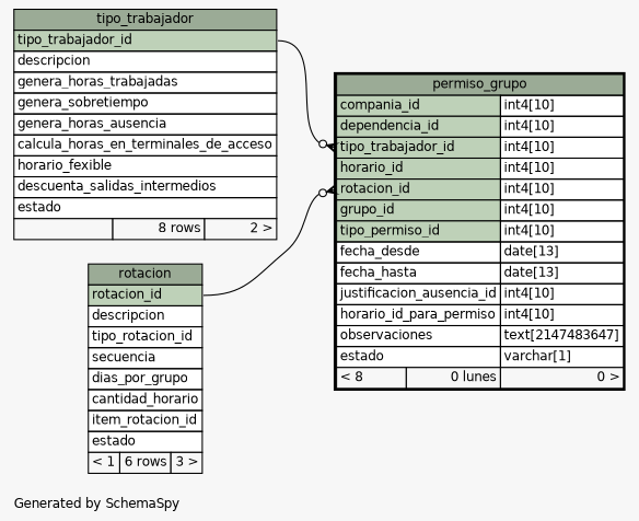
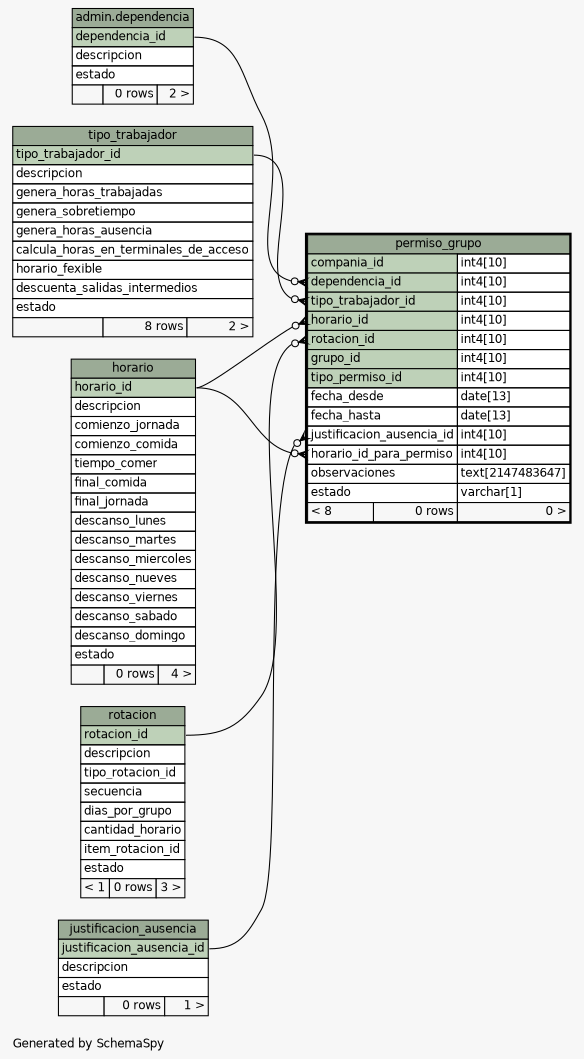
  digraph {
    bgcolor="#f7f7f7"
    fontname=Helvetica
    fontsize=11
    label="\nGenerated by SchemaSpy"
    labeljust=l
    nodesep=0.18
    rankdir=RL
    ranksep=0.46
    node [fontname=Helvetica fontsize=11 shape=plaintext]
    edge [arrowhead=none arrowsize=0.8 arrowtail=crowodot dir=back headport="horario_id:e"]
-   n1 [label=<     <TABLE BORDER="2" CELLBORDER="1" CELLSPACING="0" BGCOLOR="#ffffff">       <TR><TD COLSPAN="3" BGCOLOR="#9bab96" ALIGN="CENTER">permiso_grupo</TD></TR>       <TR><TD PORT="compania_id" COLSPAN="2" BGCOLOR="#bed1b8" ALIGN="LEFT">compania_id</TD><TD PORT="compania_id.type" ALIGN="LEFT">int4[10]</TD></TR>       <TR><TD PORT="dependencia_id" COLSPAN="2" BGCOLOR="#bed1b8" ALIGN="LEFT">dependencia_id</TD><TD PORT="dependencia_id.type" ALIGN="LEFT">int4[10]</TD></TR>       <TR><TD PORT="tipo_trabajador_id" COLSPAN="2" BGCOLOR="#bed1b8" ALIGN="LEFT">tipo_trabajador_id</TD><TD PORT="tipo_trabajador_id.type" ALIGN="LEFT">int4[10]</TD></TR>       <TR><TD PORT="horario_id" COLSPAN="2" BGCOLOR="#bed1b8" ALIGN="LEFT">horario_id</TD><TD PORT="horario_id.type" ALIGN="LEFT">int4[10]</TD></TR>       <TR><TD PORT="rotacion_id" COLSPAN="2" BGCOLOR="#bed1b8" ALIGN="LEFT">rotacion_id</TD><TD PORT="rotacion_id.type" ALIGN="LEFT">int4[10]</TD></TR>       <TR><TD PORT="grupo_id" COLSPAN="2" BGCOLOR="#bed1b8" ALIGN="LEFT">grupo_id</TD><TD PORT="grupo_id.type" ALIGN="LEFT">int4[10]</TD></TR>       <TR><TD PORT="tipo_permiso_id" COLSPAN="2" BGCOLOR="#bed1b8" ALIGN="LEFT">tipo_permiso_id</TD><TD PORT="tipo_permiso_id.type" ALIGN="LEFT">int4[10]</TD></TR>       <TR><TD PORT="fecha_desde" COLSPAN="2" ALIGN="LEFT">fecha_desde</TD><TD PORT="fecha_desde.type" ALIGN="LEFT">date[13]</TD></TR>       <TR><TD PORT="fecha_hasta" COLSPAN="2" ALIGN="LEFT">fecha_hasta</TD><TD PORT="fecha_hasta.type" ALIGN="LEFT">date[13]</TD></TR>       <TR><TD PORT="justificacion_ausencia_id" COLSPAN="2" ALIGN="LEFT">justificacion_ausencia_id</TD><TD PORT="justificacion_ausencia_id.type" ALIGN="LEFT">int4[10]</TD></TR>       <TR><TD PORT="horario_id_para_permiso" COLSPAN="2" ALIGN="LEFT">horario_id_para_permiso</TD><TD PORT="horario_id_para_permiso.type" ALIGN="LEFT">int4[10]</TD></TR>       <TR><TD PORT="observaciones" COLSPAN="2" ALIGN="LEFT">observaciones</TD><TD PORT="observaciones.type" ALIGN="LEFT">text[2147483647]</TD></TR>       <TR><TD PORT="estado" COLSPAN="2" ALIGN="LEFT">estado</TD><TD PORT="estado.type" ALIGN="LEFT">varchar[1]</TD></TR>       <TR><TD ALIGN="LEFT" BGCOLOR="#f7f7f7">&lt; 8</TD><TD ALIGN="RIGHT" BGCOLOR="#f7f7f7">0 lunes</TD><TD ALIGN="RIGHT" BGCOLOR="#f7f7f7">0 &gt;</TD></TR>     </TABLE>>]
-   n5 [label=<     <TABLE BORDER="0" CELLBORDER="1" CELLSPACING="0" BGCOLOR="#ffffff">       <TR><TD COLSPAN="3" BGCOLOR="#9bab96" ALIGN="CENTER">rotacion</TD></TR>       <TR><TD PORT="rotacion_id" COLSPAN="3" BGCOLOR="#bed1b8" ALIGN="LEFT">rotacion_id</TD></TR>       <TR><TD PORT="descripcion" COLSPAN="3" ALIGN="LEFT">descripcion</TD></TR>       <TR><TD PORT="tipo_rotacion_id" COLSPAN="3" ALIGN="LEFT">tipo_rotacion_id</TD></TR>       <TR><TD PORT="secuencia" COLSPAN="3" ALIGN="LEFT">secuencia</TD></TR>       <TR><TD PORT="dias_por_grupo" COLSPAN="3" ALIGN="LEFT">dias_por_grupo</TD></TR>       <TR><TD PORT="cantidad_horario" COLSPAN="3" ALIGN="LEFT">cantidad_horario</TD></TR>       <TR><TD PORT="item_rotacion_id" COLSPAN="3" ALIGN="LEFT">item_rotacion_id</TD></TR>       <TR><TD PORT="estado" COLSPAN="3" ALIGN="LEFT">estado</TD></TR>       <TR><TD ALIGN="LEFT" BGCOLOR="#f7f7f7">&lt; 1</TD><TD ALIGN="RIGHT" BGCOLOR="#f7f7f7">6 rows</TD><TD ALIGN="RIGHT" BGCOLOR="#f7f7f7">3 &gt;</TD></TR>     </TABLE>>]
+   n1 [label=<     <TABLE BORDER="2" CELLBORDER="1" CELLSPACING="0" BGCOLOR="#ffffff">       <TR><TD COLSPAN="3" BGCOLOR="#9bab96" ALIGN="CENTER">permiso_grupo</TD></TR>       <TR><TD PORT="compania_id" COLSPAN="2" BGCOLOR="#bed1b8" ALIGN="LEFT">compania_id</TD><TD PORT="compania_id.type" ALIGN="LEFT">int4[10]</TD></TR>       <TR><TD PORT="dependencia_id" COLSPAN="2" BGCOLOR="#bed1b8" ALIGN="LEFT">dependencia_id</TD><TD PORT="dependencia_id.type" ALIGN="LEFT">int4[10]</TD></TR>       <TR><TD PORT="tipo_trabajador_id" COLSPAN="2" BGCOLOR="#bed1b8" ALIGN="LEFT">tipo_trabajador_id</TD><TD PORT="tipo_trabajador_id.type" ALIGN="LEFT">int4[10]</TD></TR>       <TR><TD PORT="horario_id" COLSPAN="2" BGCOLOR="#bed1b8" ALIGN="LEFT">horario_id</TD><TD PORT="horario_id.type" ALIGN="LEFT">int4[10]</TD></TR>       <TR><TD PORT="rotacion_id" COLSPAN="2" BGCOLOR="#bed1b8" ALIGN="LEFT">rotacion_id</TD><TD PORT="rotacion_id.type" ALIGN="LEFT">int4[10]</TD></TR>       <TR><TD PORT="grupo_id" COLSPAN="2" BGCOLOR="#bed1b8" ALIGN="LEFT">grupo_id</TD><TD PORT="grupo_id.type" ALIGN="LEFT">int4[10]</TD></TR>       <TR><TD PORT="tipo_permiso_id" COLSPAN="2" BGCOLOR="#bed1b8" ALIGN="LEFT">tipo_permiso_id</TD><TD PORT="tipo_permiso_id.type" ALIGN="LEFT">int4[10]</TD></TR>       <TR><TD PORT="fecha_desde" COLSPAN="2" ALIGN="LEFT">fecha_desde</TD><TD PORT="fecha_desde.type" ALIGN="LEFT">date[13]</TD></TR>       <TR><TD PORT="fecha_hasta" COLSPAN="2" ALIGN="LEFT">fecha_hasta</TD><TD PORT="fecha_hasta.type" ALIGN="LEFT">date[13]</TD></TR>       <TR><TD PORT="justificacion_ausencia_id" COLSPAN="2" ALIGN="LEFT">justificacion_ausencia_id</TD><TD PORT="justificacion_ausencia_id.type" ALIGN="LEFT">int4[10]</TD></TR>       <TR><TD PORT="horario_id_para_permiso" COLSPAN="2" ALIGN="LEFT">horario_id_para_permiso</TD><TD PORT="horario_id_para_permiso.type" ALIGN="LEFT">int4[10]</TD></TR>       <TR><TD PORT="observaciones" COLSPAN="2" ALIGN="LEFT">observaciones</TD><TD PORT="observaciones.type" ALIGN="LEFT">text[2147483647]</TD></TR>       <TR><TD PORT="estado" COLSPAN="2" ALIGN="LEFT">estado</TD><TD PORT="estado.type" ALIGN="LEFT">varchar[1]</TD></TR>       <TR><TD ALIGN="LEFT" BGCOLOR="#f7f7f7">&lt; 8</TD><TD ALIGN="RIGHT" BGCOLOR="#f7f7f7">0 rows</TD><TD ALIGN="RIGHT" BGCOLOR="#f7f7f7">0 &gt;</TD></TR>     </TABLE>>]
+   n2 [label=<     <TABLE BORDER="0" CELLBORDER="1" CELLSPACING="0" BGCOLOR="#ffffff">       <TR><TD COLSPAN="3" BGCOLOR="#9bab96" ALIGN="CENTER">admin.dependencia</TD></TR>       <TR><TD PORT="dependencia_id" COLSPAN="3" BGCOLOR="#bed1b8" ALIGN="LEFT">dependencia_id</TD></TR>       <TR><TD PORT="descripcion" COLSPAN="3" ALIGN="LEFT">descripcion</TD></TR>       <TR><TD PORT="estado" COLSPAN="3" ALIGN="LEFT">estado</TD></TR>       <TR><TD ALIGN="LEFT" BGCOLOR="#f7f7f7">  </TD><TD ALIGN="RIGHT" BGCOLOR="#f7f7f7">0 rows</TD><TD ALIGN="RIGHT" BGCOLOR="#f7f7f7">2 &gt;</TD></TR>     </TABLE>>]
+   n3 [label=<     <TABLE BORDER="0" CELLBORDER="1" CELLSPACING="0" BGCOLOR="#ffffff">       <TR><TD COLSPAN="3" BGCOLOR="#9bab96" ALIGN="CENTER">horario</TD></TR>       <TR><TD PORT="horario_id" COLSPAN="3" BGCOLOR="#bed1b8" ALIGN="LEFT">horario_id</TD></TR>       <TR><TD PORT="descripcion" COLSPAN="3" ALIGN="LEFT">descripcion</TD></TR>       <TR><TD PORT="comienzo_jornada" COLSPAN="3" ALIGN="LEFT">comienzo_jornada</TD></TR>       <TR><TD PORT="comienzo_comida" COLSPAN="3" ALIGN="LEFT">comienzo_comida</TD></TR>       <TR><TD PORT="tiempo_comer" COLSPAN="3" ALIGN="LEFT">tiempo_comer</TD></TR>       <TR><TD PORT="final_comida" COLSPAN="3" ALIGN="LEFT">final_comida</TD></TR>       <TR><TD PORT="final_jornada" COLSPAN="3" ALIGN="LEFT">final_jornada</TD></TR>       <TR><TD PORT="descanso_lunes" COLSPAN="3" ALIGN="LEFT">descanso_lunes</TD></TR>       <TR><TD PORT="descanso_martes" COLSPAN="3" ALIGN="LEFT">descanso_martes</TD></TR>       <TR><TD PORT="descanso_miercoles" COLSPAN="3" ALIGN="LEFT">descanso_miercoles</TD></TR>       <TR><TD PORT="descanso_nueves" COLSPAN="3" ALIGN="LEFT">descanso_nueves</TD></TR>       <TR><TD PORT="descanso_viernes" COLSPAN="3" ALIGN="LEFT">descanso_viernes</TD></TR>       <TR><TD PORT="descanso_sabado" COLSPAN="3" ALIGN="LEFT">descanso_sabado</TD></TR>       <TR><TD PORT="descanso_domingo" COLSPAN="3" ALIGN="LEFT">descanso_domingo</TD></TR>       <TR><TD PORT="estado" COLSPAN="3" ALIGN="LEFT">estado</TD></TR>       <TR><TD ALIGN="LEFT" BGCOLOR="#f7f7f7">  </TD><TD ALIGN="RIGHT" BGCOLOR="#f7f7f7">0 rows</TD><TD ALIGN="RIGHT" BGCOLOR="#f7f7f7">4 &gt;</TD></TR>     </TABLE>>]
+   n4 [label=<     <TABLE BORDER="0" CELLBORDER="1" CELLSPACING="0" BGCOLOR="#ffffff">       <TR><TD COLSPAN="3" BGCOLOR="#9bab96" ALIGN="CENTER">justificacion_ausencia</TD></TR>       <TR><TD PORT="justificacion_ausencia_id" COLSPAN="3" BGCOLOR="#bed1b8" ALIGN="LEFT">justificacion_ausencia_id</TD></TR>       <TR><TD PORT="descripcion" COLSPAN="3" ALIGN="LEFT">descripcion</TD></TR>       <TR><TD PORT="estado" COLSPAN="3" ALIGN="LEFT">estado</TD></TR>       <TR><TD ALIGN="LEFT" BGCOLOR="#f7f7f7">  </TD><TD ALIGN="RIGHT" BGCOLOR="#f7f7f7">0 rows</TD><TD ALIGN="RIGHT" BGCOLOR="#f7f7f7">1 &gt;</TD></TR>     </TABLE>>]
+   n5 [label=<     <TABLE BORDER="0" CELLBORDER="1" CELLSPACING="0" BGCOLOR="#ffffff">       <TR><TD COLSPAN="3" BGCOLOR="#9bab96" ALIGN="CENTER">rotacion</TD></TR>       <TR><TD PORT="rotacion_id" COLSPAN="3" BGCOLOR="#bed1b8" ALIGN="LEFT">rotacion_id</TD></TR>       <TR><TD PORT="descripcion" COLSPAN="3" ALIGN="LEFT">descripcion</TD></TR>       <TR><TD PORT="tipo_rotacion_id" COLSPAN="3" ALIGN="LEFT">tipo_rotacion_id</TD></TR>       <TR><TD PORT="secuencia" COLSPAN="3" ALIGN="LEFT">secuencia</TD></TR>       <TR><TD PORT="dias_por_grupo" COLSPAN="3" ALIGN="LEFT">dias_por_grupo</TD></TR>       <TR><TD PORT="cantidad_horario" COLSPAN="3" ALIGN="LEFT">cantidad_horario</TD></TR>       <TR><TD PORT="item_rotacion_id" COLSPAN="3" ALIGN="LEFT">item_rotacion_id</TD></TR>       <TR><TD PORT="estado" COLSPAN="3" ALIGN="LEFT">estado</TD></TR>       <TR><TD ALIGN="LEFT" BGCOLOR="#f7f7f7">&lt; 1</TD><TD ALIGN="RIGHT" BGCOLOR="#f7f7f7">0 rows</TD><TD ALIGN="RIGHT" BGCOLOR="#f7f7f7">3 &gt;</TD></TR>     </TABLE>>]
    n6 [label=<     <TABLE BORDER="0" CELLBORDER="1" CELLSPACING="0" BGCOLOR="#ffffff">       <TR><TD COLSPAN="3" BGCOLOR="#9bab96" ALIGN="CENTER">tipo_trabajador</TD></TR>       <TR><TD PORT="tipo_trabajador_id" COLSPAN="3" BGCOLOR="#bed1b8" ALIGN="LEFT">tipo_trabajador_id</TD></TR>       <TR><TD PORT="descripcion" COLSPAN="3" ALIGN="LEFT">descripcion</TD></TR>       <TR><TD PORT="genera_horas_trabajadas" COLSPAN="3" ALIGN="LEFT">genera_horas_trabajadas</TD></TR>       <TR><TD PORT="genera_sobretiempo" COLSPAN="3" ALIGN="LEFT">genera_sobretiempo</TD></TR>       <TR><TD PORT="genera_horas_ausencia" COLSPAN="3" ALIGN="LEFT">genera_horas_ausencia</TD></TR>       <TR><TD PORT="calcula_horas_en_terminales_de_acceso" COLSPAN="3" ALIGN="LEFT">calcula_horas_en_terminales_de_acceso</TD></TR>       <TR><TD PORT="horario_fexible" COLSPAN="3" ALIGN="LEFT">horario_fexible</TD></TR>       <TR><TD PORT="descuenta_salidas_intermedios" COLSPAN="3" ALIGN="LEFT">descuenta_salidas_intermedios</TD></TR>       <TR><TD PORT="estado" COLSPAN="3" ALIGN="LEFT">estado</TD></TR>       <TR><TD ALIGN="LEFT" BGCOLOR="#f7f7f7">  </TD><TD ALIGN="RIGHT" BGCOLOR="#f7f7f7">8 rows</TD><TD ALIGN="RIGHT" BGCOLOR="#f7f7f7">2 &gt;</TD></TR>     </TABLE>>]
+   n1 -> n2 [headport="dependencia_id:e" tailport="dependencia_id:w"]
+   n1 -> n3 [tailport="horario_id:w"]
+   n1 -> n3 [tailport="horario_id_para_permiso:w"]
+   n1 -> n4 [headport="justificacion_ausencia_id:e" tailport="justificacion_ausencia_id:w"]
    n1 -> n5 [headport="rotacion_id:e" tailport="rotacion_id:w"]
    n1 -> n6 [headport="tipo_trabajador_id:e" tailport="tipo_trabajador_id:w"]
  }
